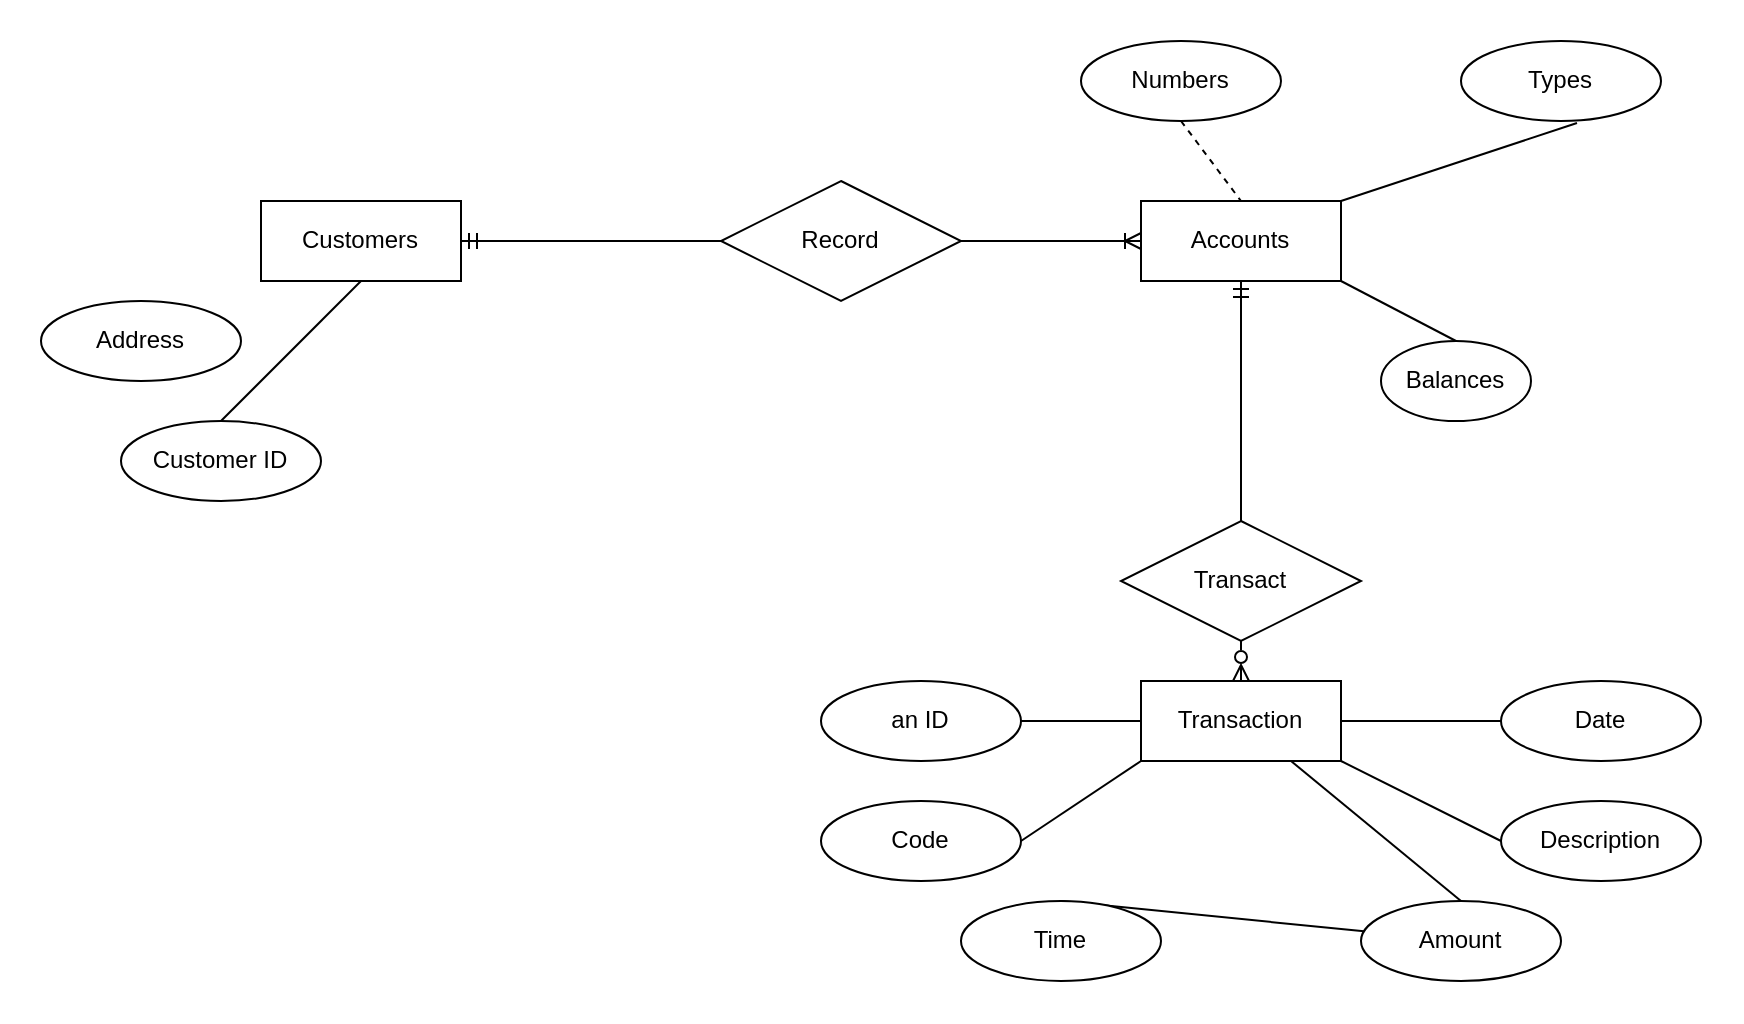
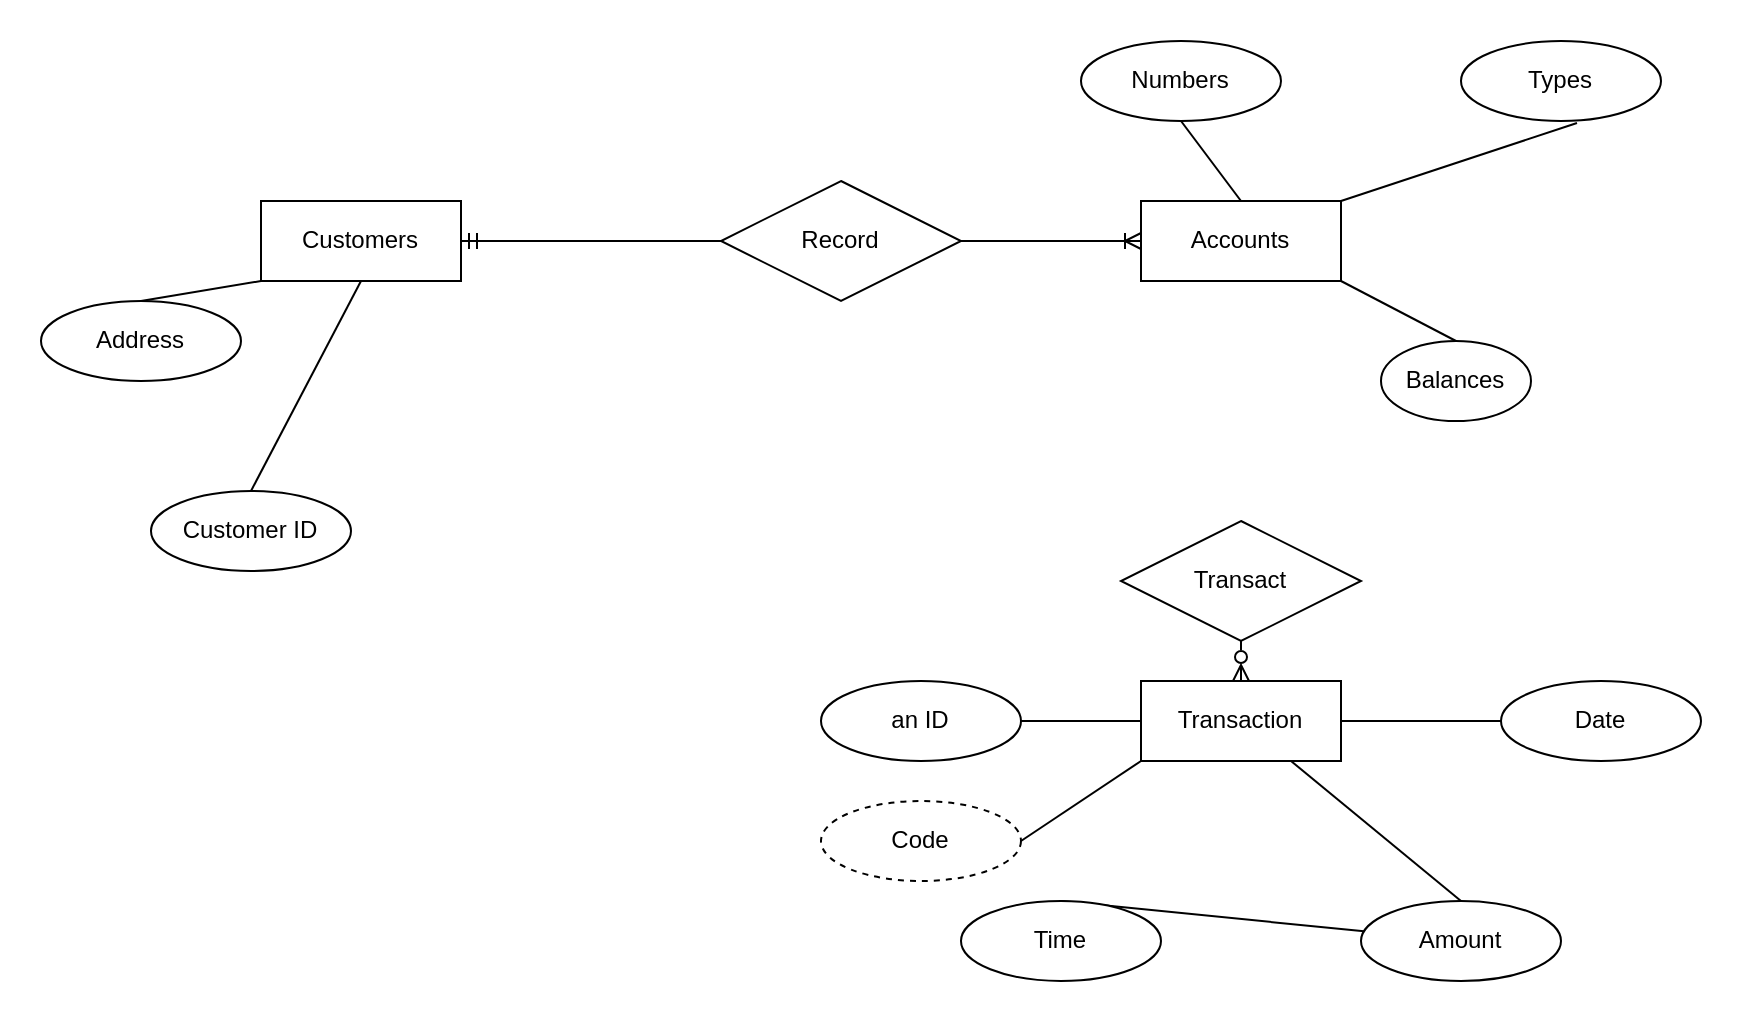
  <mxCell id="0" />
  <mxCell id="1" parent="0" />
  <mxCell id="2" style="edgeStyle=none;rounded=0;orthogonalLoop=1;jettySize=auto;html=1;exitX=0.5;exitY=1;exitDx=0;exitDy=0;entryX=0.5;entryY=0;entryDx=0;entryDy=0;endArrow=none;endFill=0;" edge="1" parent="1" source="4" target="7"><mxGeometry relative="1" as="geometry" /></mxCell>
  <mxCell id="3" style="edgeStyle=none;rounded=0;orthogonalLoop=1;jettySize=auto;html=1;exitX=1;exitY=0.5;exitDx=0;exitDy=0;entryX=0;entryY=0.5;entryDx=0;entryDy=0;endArrow=none;endFill=0;startArrow=ERmandOne;startFill=0;" edge="1" parent="1" source="4" target="17"><mxGeometry relative="1" as="geometry" /></mxCell>
  <mxCell id="4" value="Customers" style="whiteSpace=wrap;html=1;align=center;" vertex="1" parent="1"><mxGeometry x="130" y="100" width="100" height="40" as="geometry" /></mxCell>
+ <mxCell id="5" style="edgeStyle=none;rounded=0;orthogonalLoop=1;jettySize=auto;html=1;exitX=0.5;exitY=0;exitDx=0;exitDy=0;entryX=0;entryY=1;entryDx=0;entryDy=0;endArrow=none;endFill=0;" edge="1" parent="1" source="6" target="4"><mxGeometry relative="1" as="geometry" /></mxCell>
  <mxCell id="6" value="Address" style="ellipse;whiteSpace=wrap;html=1;align=center;" vertex="1" parent="1"><mxGeometry x="20" y="150" width="100" height="40" as="geometry" /></mxCell>
- <mxCell id="7" value="Customer ID" style="ellipse;whiteSpace=wrap;html=1;align=center;" vertex="1" parent="1"><mxGeometry x="60" y="210" width="100" height="40" as="geometry" /></mxCell>
+ <mxCell id="7" value="Customer ID" style="ellipse;whiteSpace=wrap;html=1;align=center;" vertex="1" parent="1"><mxGeometry x="75" y="245" width="100" height="40" as="geometry" /></mxCell>
  <mxCell id="8" style="edgeStyle=none;rounded=0;orthogonalLoop=1;jettySize=auto;html=1;exitX=1;exitY=0;exitDx=0;exitDy=0;entryX=0.58;entryY=1.025;entryDx=0;entryDy=0;entryPerimeter=0;endArrow=none;endFill=0;" edge="1" parent="1" source="11" target="14"><mxGeometry relative="1" as="geometry" /></mxCell>
  <mxCell id="9" style="edgeStyle=none;rounded=0;orthogonalLoop=1;jettySize=auto;html=1;exitX=1;exitY=1;exitDx=0;exitDy=0;entryX=0.5;entryY=0;entryDx=0;entryDy=0;endArrow=none;endFill=0;" edge="1" parent="1" source="11" target="15"><mxGeometry relative="1" as="geometry" /></mxCell>
- <mxCell id="10" style="edgeStyle=none;rounded=0;orthogonalLoop=1;jettySize=auto;html=1;exitX=0.5;exitY=1;exitDx=0;exitDy=0;entryX=0.5;entryY=0;entryDx=0;entryDy=0;endArrow=none;endFill=0;startArrow=ERmandOne;startFill=0;" edge="1" parent="1" source="11" target="33"><mxGeometry relative="1" as="geometry" /></mxCell>
  <mxCell id="11" value="Accounts" style="whiteSpace=wrap;html=1;align=center;" vertex="1" parent="1"><mxGeometry x="570" y="100" width="100" height="40" as="geometry" /></mxCell>
- <mxCell id="12" style="edgeStyle=none;rounded=0;orthogonalLoop=1;jettySize=auto;html=1;exitX=0.5;exitY=1;exitDx=0;exitDy=0;entryX=0.5;entryY=0;entryDx=0;entryDy=0;endArrow=none;endFill=0;dashed=1;" edge="1" parent="1" source="13" target="11"><mxGeometry relative="1" as="geometry" /></mxCell>
+ <mxCell id="12" style="edgeStyle=none;rounded=0;orthogonalLoop=1;jettySize=auto;html=1;exitX=0.5;exitY=1;exitDx=0;exitDy=0;entryX=0.5;entryY=0;entryDx=0;entryDy=0;endArrow=none;endFill=0;" edge="1" parent="1" source="13" target="11"><mxGeometry relative="1" as="geometry" /></mxCell>
  <mxCell id="13" value="Numbers" style="ellipse;whiteSpace=wrap;html=1;align=center;" vertex="1" parent="1"><mxGeometry x="540" y="20" width="100" height="40" as="geometry" /></mxCell>
  <mxCell id="14" value="Types" style="ellipse;whiteSpace=wrap;html=1;align=center;" vertex="1" parent="1"><mxGeometry x="730" y="20" width="100" height="40" as="geometry" /></mxCell>
  <mxCell id="15" value="Balances" style="ellipse;whiteSpace=wrap;html=1;align=center;" vertex="1" parent="1"><mxGeometry x="690" y="170" width="75" height="40" as="geometry" /></mxCell>
  <mxCell id="16" style="edgeStyle=none;rounded=0;orthogonalLoop=1;jettySize=auto;html=1;exitX=1;exitY=0.5;exitDx=0;exitDy=0;endArrow=ERoneToMany;endFill=0;startArrow=none;startFill=0;" edge="1" parent="1" source="17" target="11"><mxGeometry relative="1" as="geometry" /></mxCell>
  <mxCell id="17" value="Record" style="shape=rhombus;perimeter=rhombusPerimeter;whiteSpace=wrap;html=1;align=center;" vertex="1" parent="1"><mxGeometry x="360" y="90" width="120" height="60" as="geometry" /></mxCell>
  <mxCell id="18" style="edgeStyle=none;rounded=0;orthogonalLoop=1;jettySize=auto;html=1;exitX=1;exitY=0.5;exitDx=0;exitDy=0;entryX=0;entryY=0.5;entryDx=0;entryDy=0;endArrow=none;endFill=0;" edge="1" parent="1" source="19"><mxGeometry relative="1" as="geometry"><mxPoint x="570" y="360" as="targetPoint" /></mxGeometry></mxCell>
  <mxCell id="19" value="an ID" style="ellipse;whiteSpace=wrap;html=1;align=center;" vertex="1" parent="1"><mxGeometry x="410" y="340" width="100" height="40" as="geometry" /></mxCell>
  <mxCell id="20" style="edgeStyle=none;rounded=0;orthogonalLoop=1;jettySize=auto;html=1;exitX=1;exitY=0.5;exitDx=0;exitDy=0;entryX=0;entryY=1;entryDx=0;entryDy=0;endArrow=none;endFill=0;" edge="1" parent="1" source="21" target="31"><mxGeometry relative="1" as="geometry"><mxPoint x="600" y="375" as="targetPoint" /></mxGeometry></mxCell>
- <mxCell id="21" value="Code" style="ellipse;whiteSpace=wrap;html=1;align=center;" vertex="1" parent="1"><mxGeometry x="410" y="400" width="100" height="40" as="geometry" /></mxCell>
+ <mxCell id="21" value="Code" style="ellipse;whiteSpace=wrap;html=1;align=center;dashed=1;" vertex="1" parent="1"><mxGeometry x="410" y="400" width="100" height="40" as="geometry" /></mxCell>
  <mxCell id="22" style="edgeStyle=none;rounded=0;orthogonalLoop=1;jettySize=auto;html=1;exitX=0.5;exitY=0;exitDx=0;exitDy=0;entryX=0.75;entryY=1;entryDx=0;entryDy=0;endArrow=none;endFill=0;" edge="1" parent="1" source="23" target="31"><mxGeometry relative="1" as="geometry"><mxPoint x="630" y="390" as="targetPoint" /></mxGeometry></mxCell>
  <mxCell id="23" value="Amount" style="ellipse;whiteSpace=wrap;html=1;align=center;" vertex="1" parent="1"><mxGeometry x="680" y="450" width="100" height="40" as="geometry" /></mxCell>
  <mxCell id="24" style="edgeStyle=none;rounded=0;orthogonalLoop=1;jettySize=auto;html=1;exitX=0;exitY=0.5;exitDx=0;exitDy=0;endArrow=none;endFill=0;entryX=1;entryY=0.5;entryDx=0;entryDy=0;" edge="1" parent="1" source="25" target="31"><mxGeometry relative="1" as="geometry"><mxPoint x="680" y="360" as="targetPoint" /></mxGeometry></mxCell>
  <mxCell id="25" value="Date" style="ellipse;whiteSpace=wrap;html=1;align=center;" vertex="1" parent="1"><mxGeometry x="750" y="340" width="100" height="40" as="geometry" /></mxCell>
  <mxCell id="26" style="edgeStyle=none;rounded=0;orthogonalLoop=1;jettySize=auto;html=1;exitX=0.5;exitY=0;exitDx=0;exitDy=0;endArrow=none;endFill=0;" edge="1" parent="1" source="27" target="23"><mxGeometry relative="1" as="geometry"><mxPoint x="630" y="390" as="targetPoint" /></mxGeometry></mxCell>
  <mxCell id="27" value="Time" style="ellipse;whiteSpace=wrap;html=1;align=center;" vertex="1" parent="1"><mxGeometry x="480" y="450" width="100" height="40" as="geometry" /></mxCell>
- <mxCell id="28" style="edgeStyle=none;rounded=0;orthogonalLoop=1;jettySize=auto;html=1;exitX=0;exitY=0.5;exitDx=0;exitDy=0;entryX=1;entryY=1;entryDx=0;entryDy=0;endArrow=none;endFill=0;" edge="1" parent="1" source="29" target="31"><mxGeometry relative="1" as="geometry"><mxPoint x="660" y="375" as="targetPoint" /></mxGeometry></mxCell>
- <mxCell id="29" value="Description" style="ellipse;whiteSpace=wrap;html=1;align=center;" vertex="1" parent="1"><mxGeometry x="750" y="400" width="100" height="40" as="geometry" /></mxCell>
  <mxCell id="30" value="" style="edgeStyle=none;rounded=0;orthogonalLoop=1;jettySize=auto;html=1;endArrow=none;endFill=0;exitX=0;exitY=0.5;exitDx=0;exitDy=0;" edge="1" parent="1" source="31" target="19"><mxGeometry relative="1" as="geometry" /></mxCell>
  <mxCell id="31" value="Transaction" style="whiteSpace=wrap;html=1;align=center;" vertex="1" parent="1"><mxGeometry x="570" y="340" width="100" height="40" as="geometry" /></mxCell>
  <mxCell id="32" style="edgeStyle=none;rounded=0;orthogonalLoop=1;jettySize=auto;html=1;exitX=0.5;exitY=1;exitDx=0;exitDy=0;entryX=0.5;entryY=0;entryDx=0;entryDy=0;endArrow=ERzeroToMany;endFill=0;" edge="1" parent="1" source="33" target="31"><mxGeometry relative="1" as="geometry" /></mxCell>
  <mxCell id="33" value="Transact" style="shape=rhombus;perimeter=rhombusPerimeter;whiteSpace=wrap;html=1;align=center;" vertex="1" parent="1"><mxGeometry x="560" y="260" width="120" height="60" as="geometry" /></mxCell>
